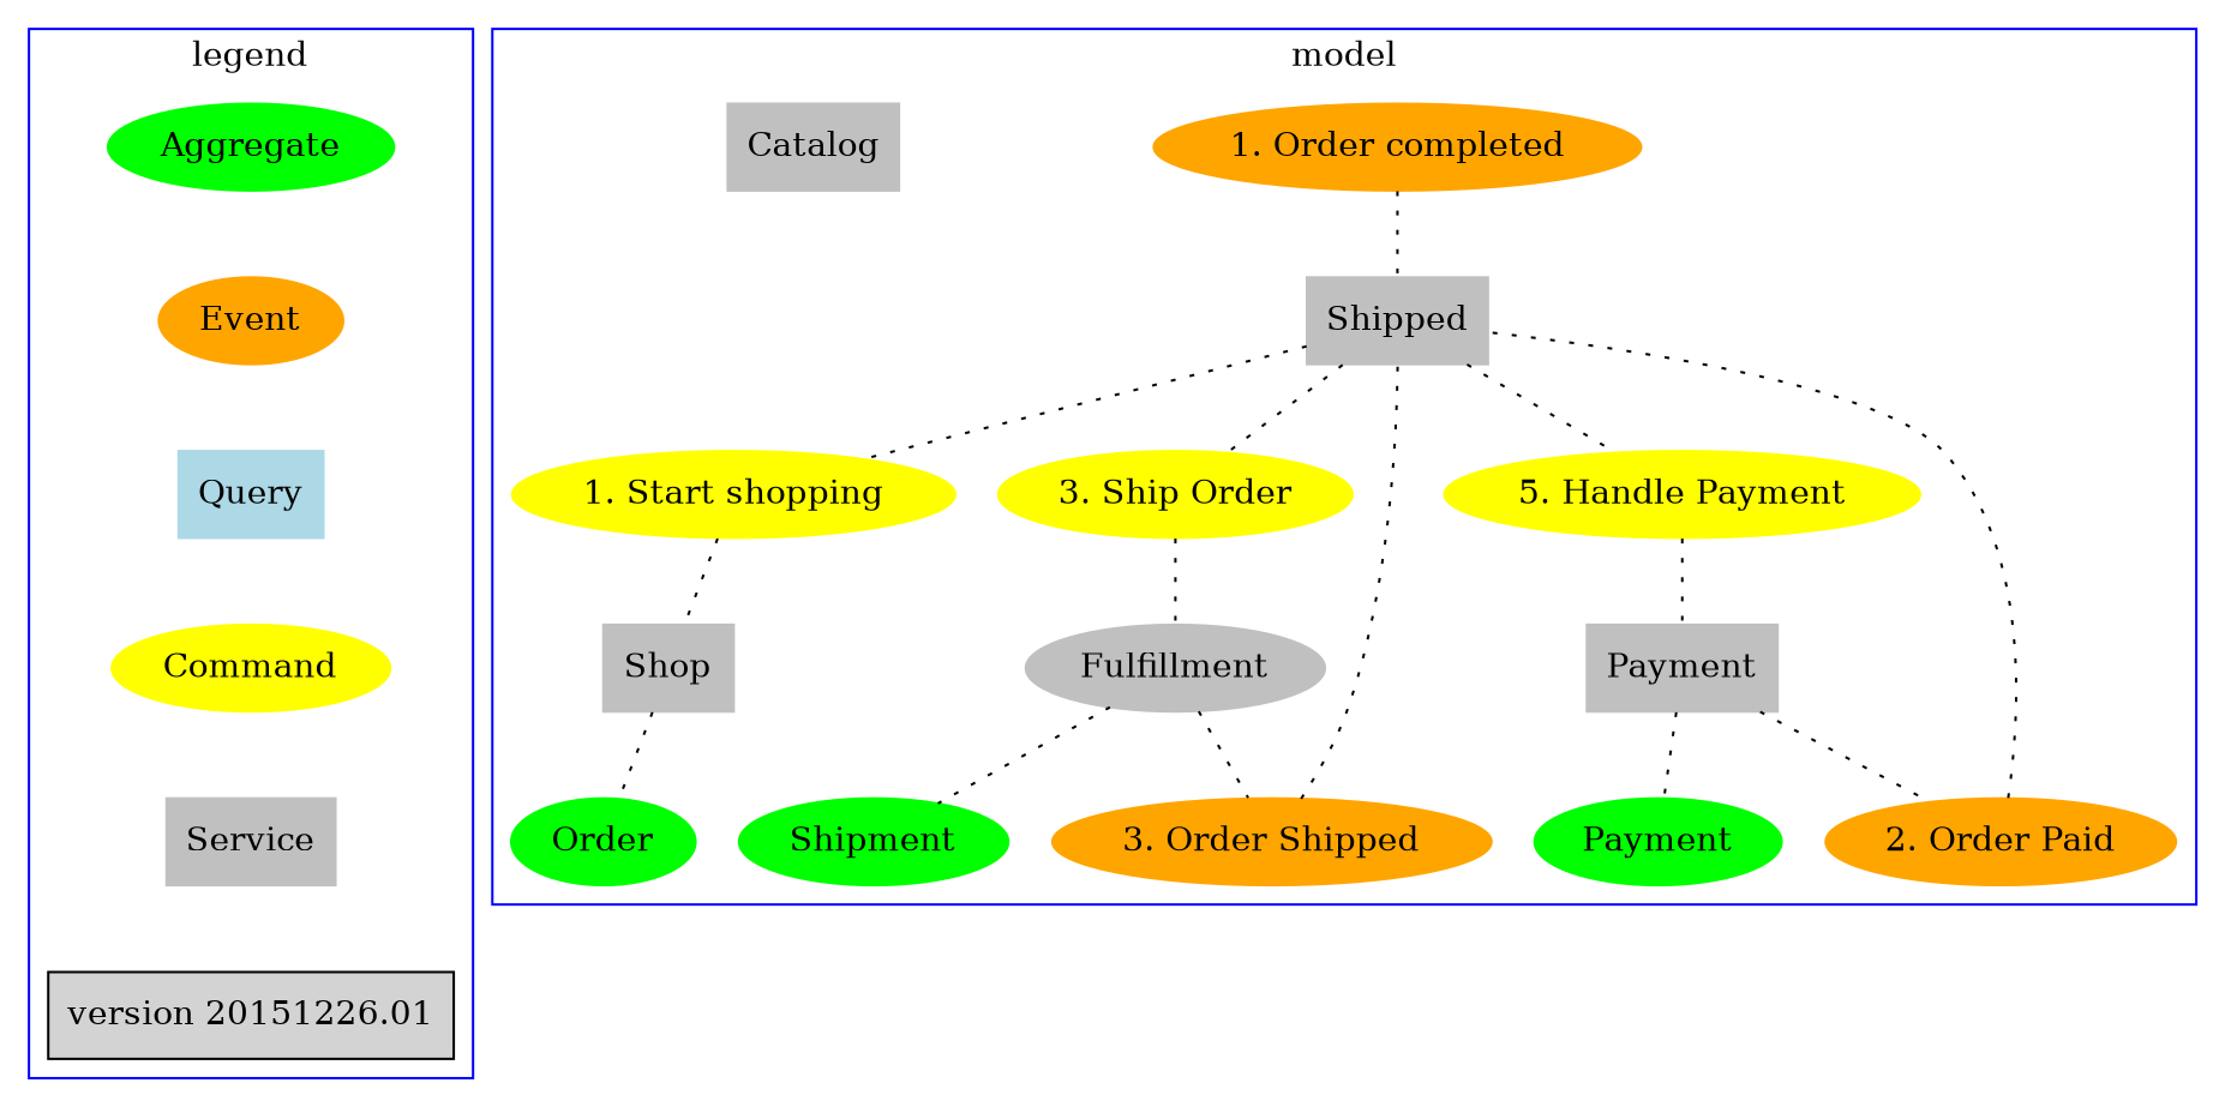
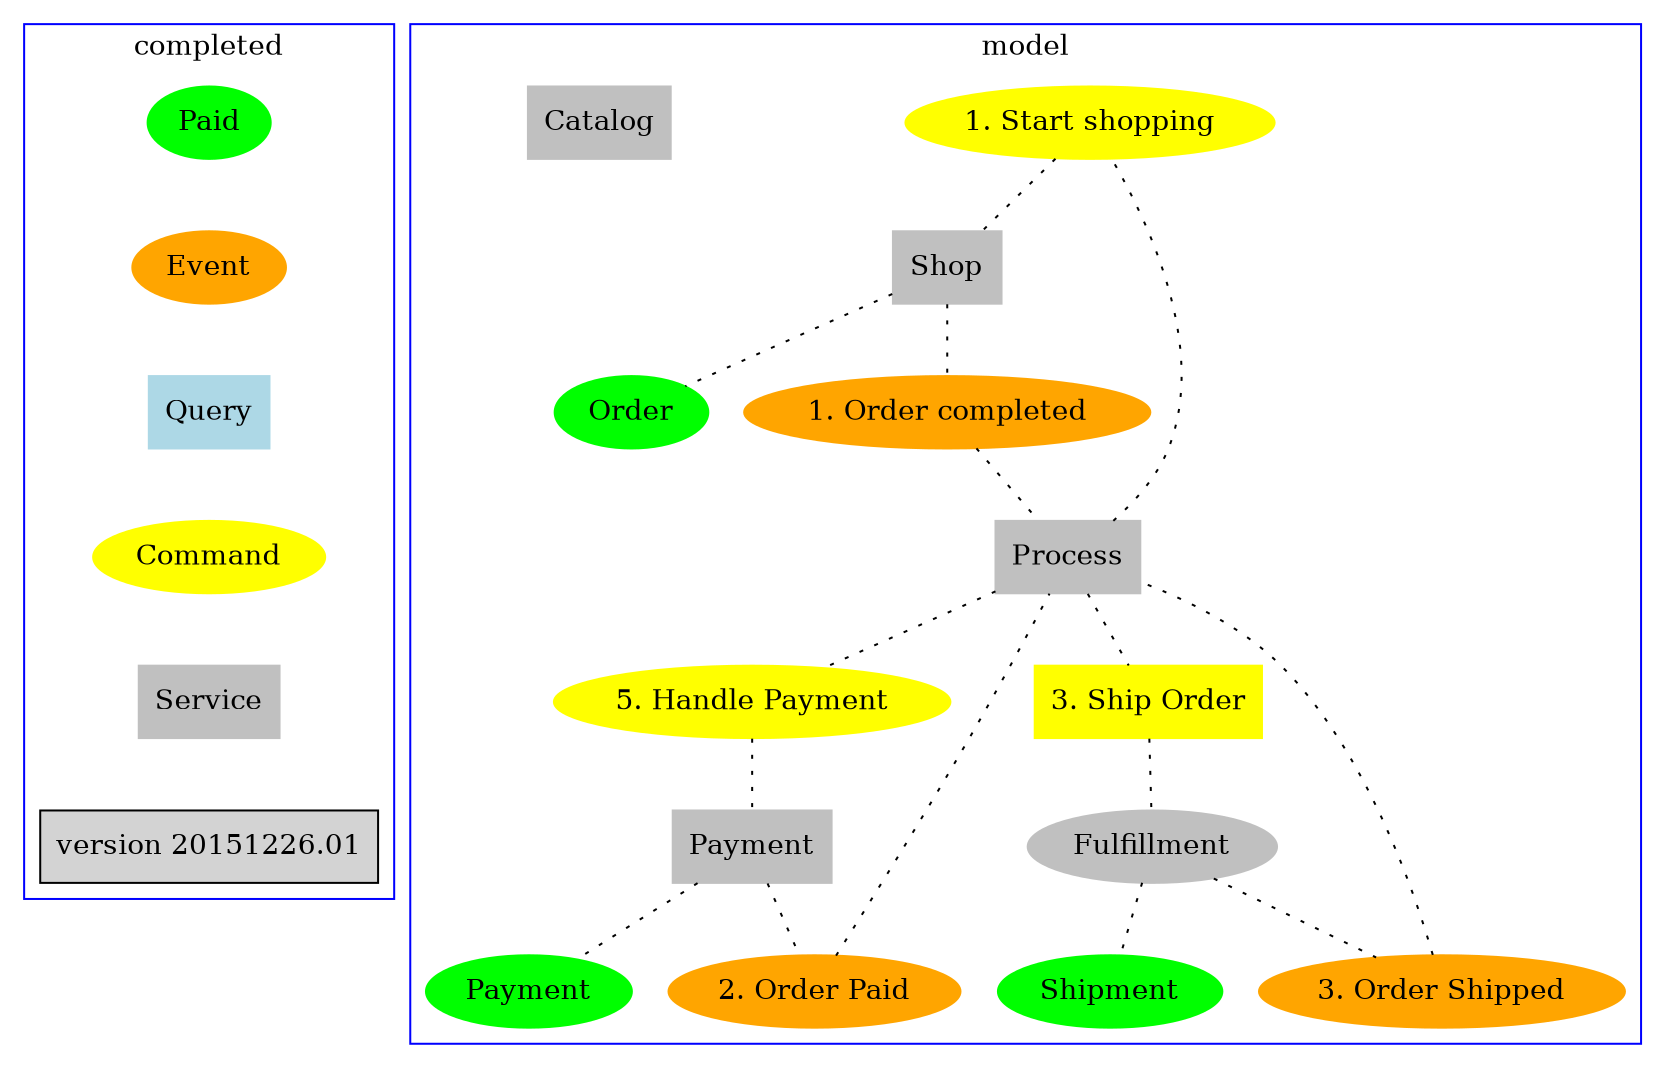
  digraph {
    node [color=grey style=filled shape=oval]
    edge [style=dotted dir=none]
-   Aggregate [color=green shape=""]
+   Aggregate [color=green label=Paid shape=""]
    Event [color=orange shape=""]
    Query [color=lightblue shape=box]
    Command [color=yellow shape=""]
    Service [shape=box]
    n6 [label="version 20151226.01" shape=box color=""]
    n7 [color=yellow label="1. Start shopping"]
    n8 [color=yellow label="5. Handle Payment"]
-   n9 [color=yellow label="3. Ship Order"]
-   n10 [label=Shipped shape=box]
+   n9 [color=yellow label="3. Ship Order" shape=box]
+   n10 [label=Process shape=box]
    n11 [color=orange label="1. Order completed"]
    n12 [color=orange label="3. Order Shipped"]
    n13 [color=orange label="2. Order Paid"]
    n14 [color=green label=Shipment]
    n15 [color=green label=Payment]
    n16 [color=green label=Order]
    n17 [label=Catalog shape=box]
    n18 [label=Shop shape=box]
    n19 [label=Fulfillment shape=ellipse]
    n20 [label=Payment shape=box]
    subgraph cluster_1 {
      color=blue
-     label=legend
+     label=completed
      Aggregate
      Event
      Query
      Command
      Service
      n6
    }
    subgraph cluster_2 {
      color=blue
      label=model
      n14
      n15
      n16
      n17
      n18
      n19
      n20
      subgraph sub_3 {
        color=blue
        label=model
        n7
      }
      subgraph sub_4 {
        color=blue
        label=model
        n8
      }
      subgraph sub_5 {
        color=blue
        label=model
        n9
      }
      subgraph sub_6 {
        color=blue
        label=model
        n10
      }
      subgraph sub_7 {
        color=blue
        label=model
        n10
      }
      subgraph sub_8 {
        color=blue
        label=model
        n10
      }
      subgraph sub_9 {
        color=blue
        label=model
        n11
      }
      subgraph sub_10 {
        color=blue
        label=model
        n12
      }
      subgraph sub_11 {
        color=blue
        label=model
        n13
      }
    }
    Aggregate -> Event [style=invis dir=""]
    Event -> Query [style=invis dir=""]
    Query -> Command [style=invis dir=""]
    Command -> Service [style=invis dir=""]
    Service -> n6 [style=invis dir=""]
    n7 -> n18
    n8 -> n20
    n9 -> n19
    n10 -> n7
    n10 -> n8
    n10 -> n9
    n11 -> n10
    n12 -> n10
    n13 -> n10
+   n18 -> n11
    n18 -> n16
    n19 -> n12
    n19 -> n14
    n20 -> n13
    n20 -> n15
  }
